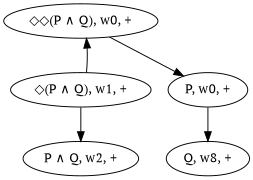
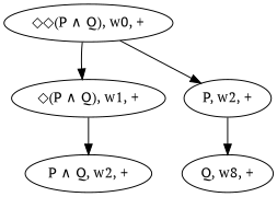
  digraph {
    fontname="PT Serif"
    node [fontname="PT Serif"]
    edge [fontname="PT Serif"]
    n1 [label="◇◇(P ∧ Q), w0, +"]
    n2 [label="◇(P ∧ Q), w1, +"]
-   n3 [label="P, w0, +"]
+   n3 [label="P, w2, +"]
    n4 [label="P ∧ Q, w2, +"]
    n5 [label="Q, w8, +"]
-   n2 -> n1
+   n1 -> n2
    n1 -> n3
    n2 -> n4
    n3 -> n5
  }
